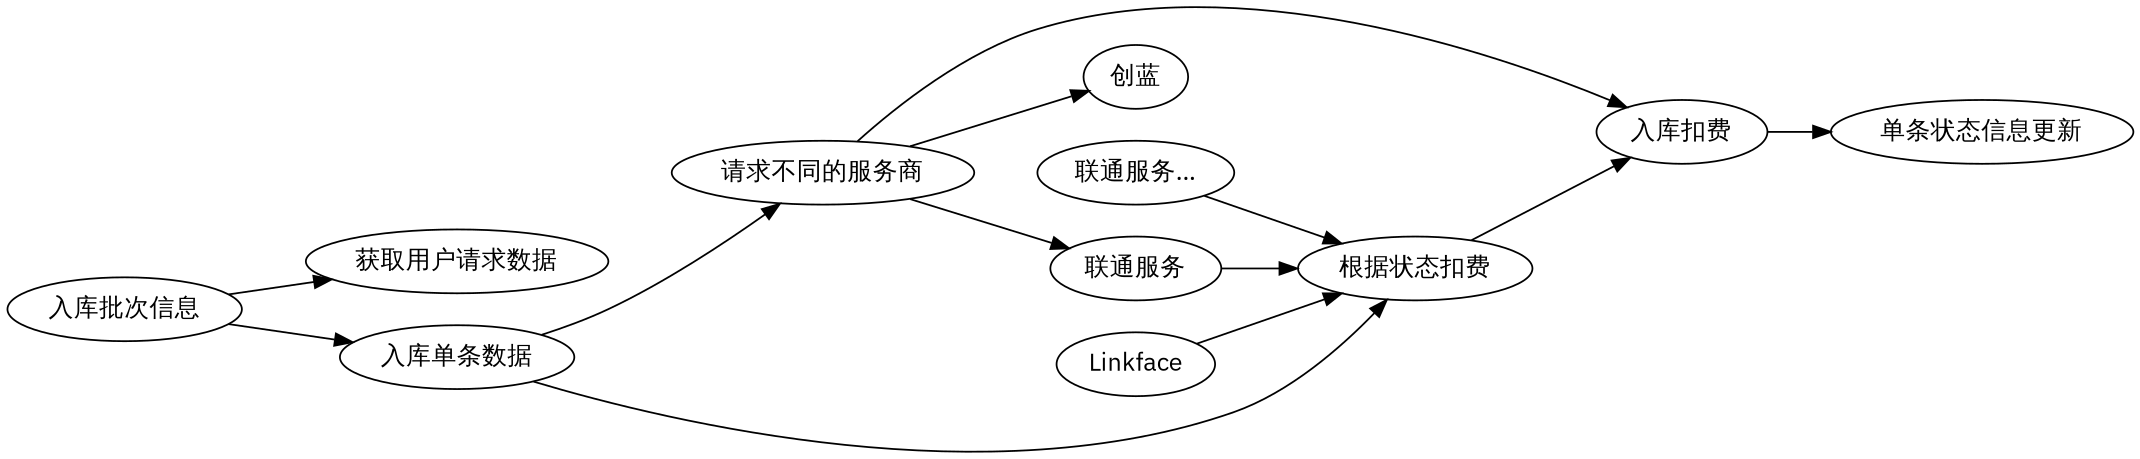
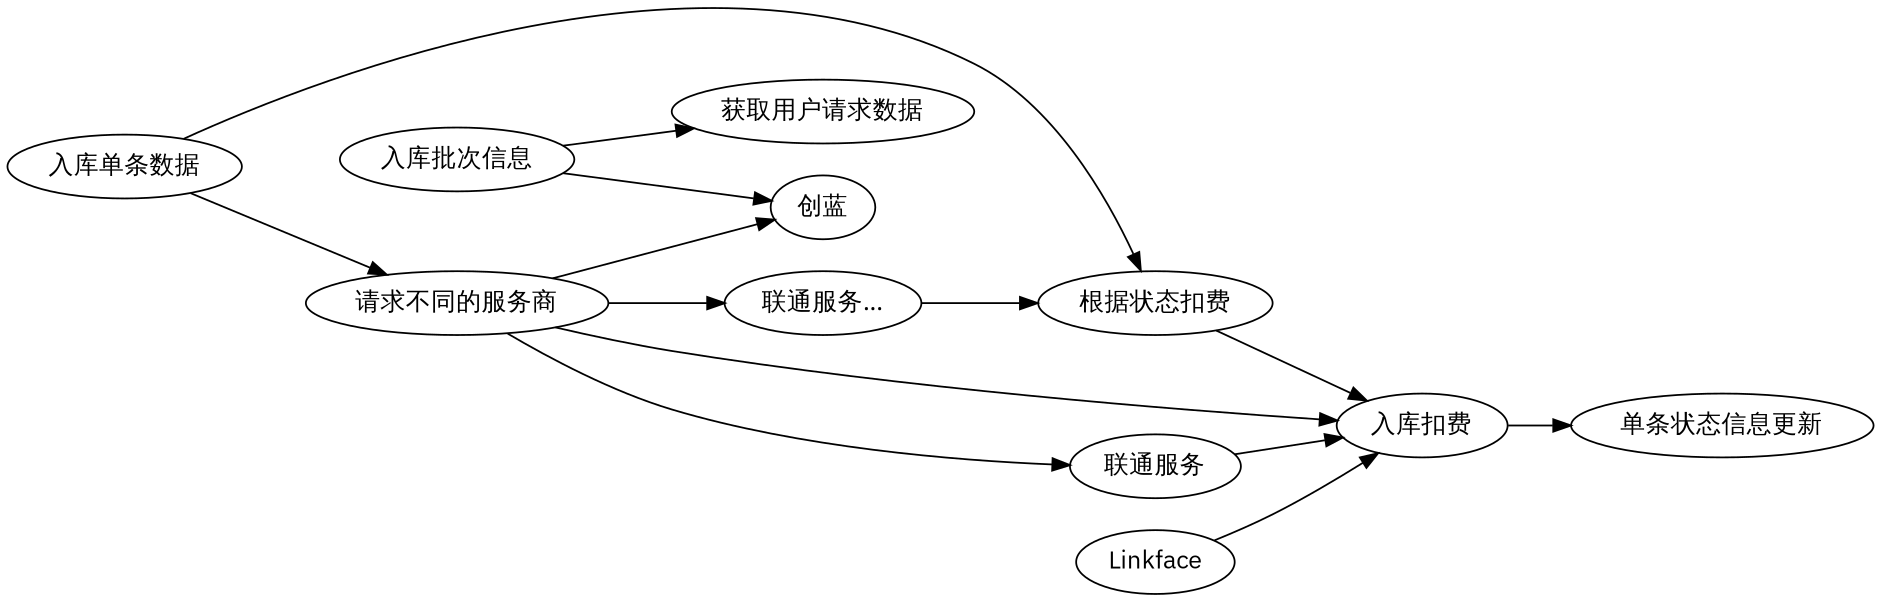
  digraph {
    fontname="IBM Plex Sans"
    rankdir=LR
    node [fontname="IBM Plex Sans"]
    edge [fontname="IBM Plex Sans"]
    "入库批次信息"
    "获取用户请求数据"
    "入库单条数据"
    "请求不同的服务商"
    "根据状态扣费"
    "联通服务"
    "创蓝"
    n8 [label="联通服务..."]
    "入库扣费"
    Linkface
    "单条状态信息更新"
    "入库批次信息" -> "获取用户请求数据"
-   "入库批次信息" -> "入库单条数据"
+   "入库批次信息" -> "创蓝"
    "入库单条数据" -> "请求不同的服务商"
    "入库单条数据" -> "根据状态扣费"
    "请求不同的服务商" -> "联通服务"
    "请求不同的服务商" -> "创蓝"
+   "请求不同的服务商" -> n8
    "请求不同的服务商" -> "入库扣费"
    "根据状态扣费" -> "入库扣费"
-   "联通服务" -> "根据状态扣费"
+   "联通服务" -> "入库扣费"
    n8 -> "根据状态扣费"
    "入库扣费" -> "单条状态信息更新"
-   Linkface -> "根据状态扣费"
+   Linkface -> "入库扣费"
  }
